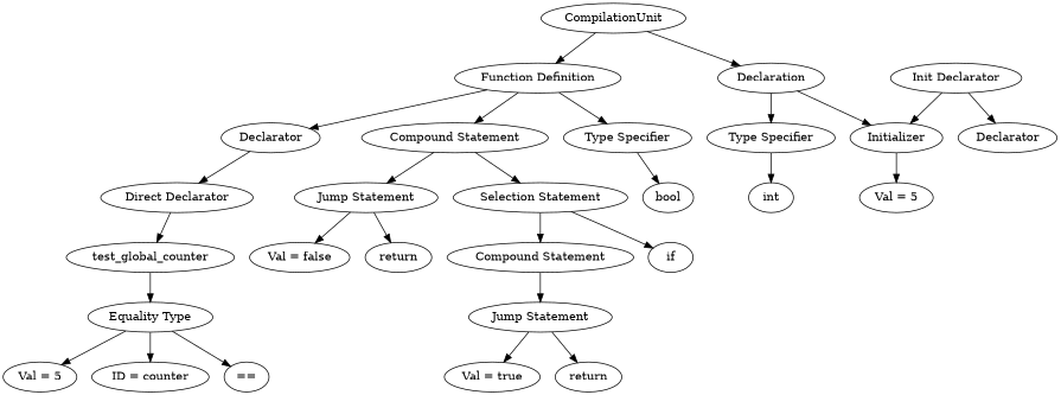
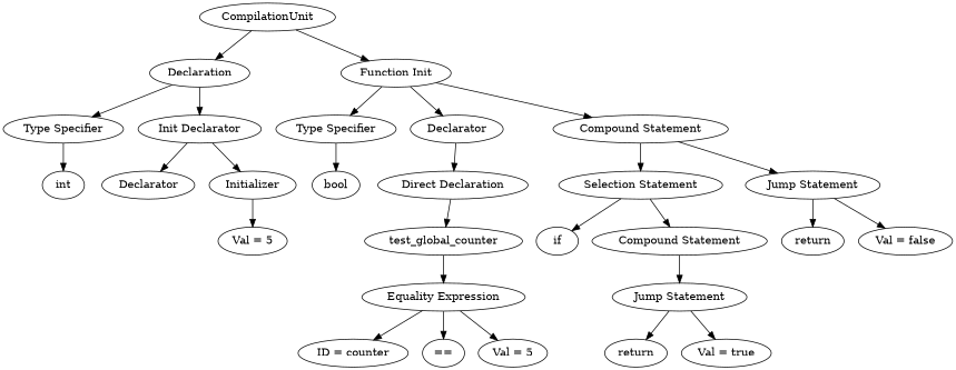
  digraph {
    n1 [label=CompilationUnit]
    n2 [label=Declaration]
-   n3 [label="Function Definition"]
+   n3 [label="Function Init"]
    n4 [label="Type Specifier"]
    n5 [label="Init Declarator"]
    n6 [label="Type Specifier"]
    n7 [label=Declarator]
    n8 [label="Compound Statement"]
    n9 [label=int]
    n10 [label=Declarator]
    n11 [label=Initializer]
    n12 [label="Val = 5"]
    n13 [label=bool]
-   n14 [label="Direct Declarator"]
+   n14 [label="Direct Declaration"]
    n15 [label="Selection Statement"]
    n16 [label="Jump Statement"]
    n17 [label=test_global_counter]
-   n18 [label="Equality Type"]
+   n18 [label="Equality Expression"]
    n19 [label=if]
    n20 [label="Compound Statement"]
    n21 [label=return]
    n22 [label="Val = false"]
    n23 [label="ID = counter"]
    n24 [label="=="]
    n25 [label="Val = 5"]
    n26 [label="Jump Statement"]
    n27 [label=return]
    n28 [label="Val = true"]
    n1 -> n2
    n1 -> n3
    n2 -> n4
-   n2 -> n11
+   n2 -> n5
    n3 -> n6
    n3 -> n7
    n3 -> n8
    n4 -> n9
    n5 -> n10
    n5 -> n11
    n6 -> n13
    n7 -> n14
    n8 -> n15
    n8 -> n16
    n11 -> n12
    n14 -> n17
    n15 -> n19
    n15 -> n20
    n16 -> n21
    n16 -> n22
    n17 -> n18
    n18 -> n23
    n18 -> n24
    n18 -> n25
    n20 -> n26
    n26 -> n27
    n26 -> n28
  }
